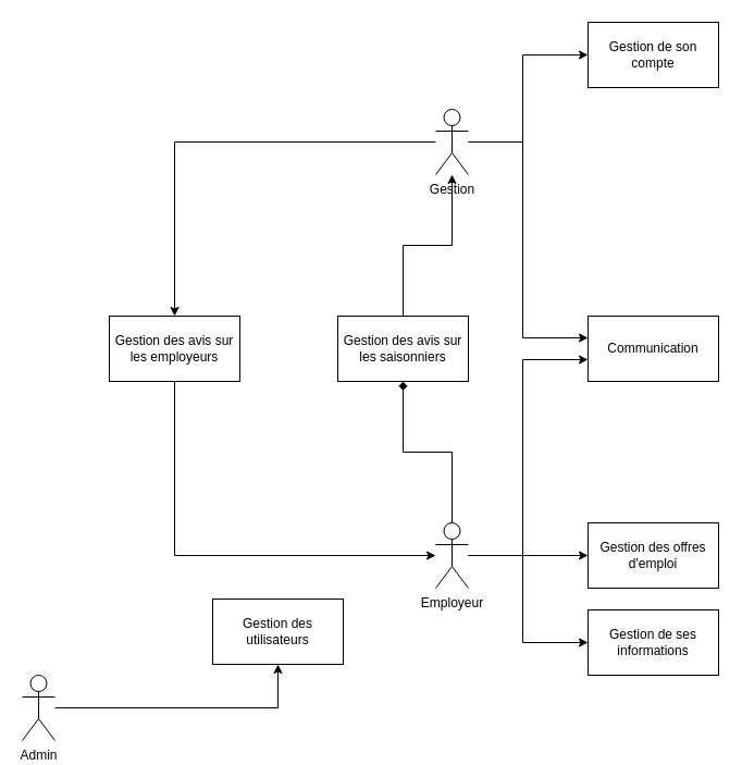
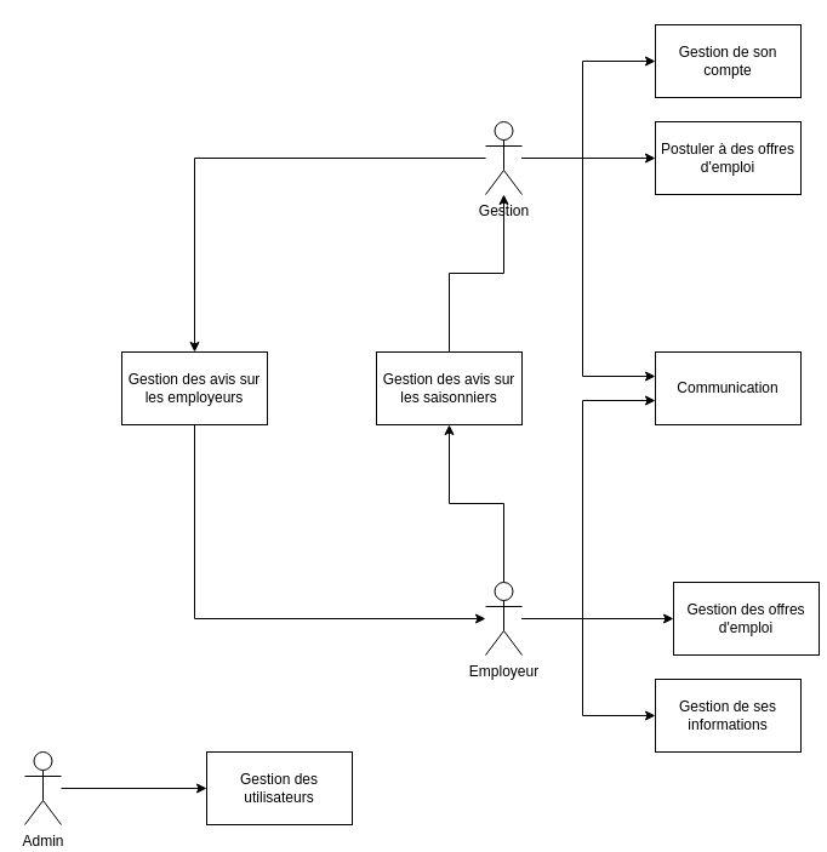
  <mxCell id="0" />
  <mxCell id="1" parent="0" />
+ <mxCell id="2" value="" style="edgeStyle=orthogonalEdgeStyle;rounded=0;orthogonalLoop=1;jettySize=auto;html=1;" edge="1" parent="1" source="6" target="16"><mxGeometry relative="1" as="geometry" /></mxCell>
  <mxCell id="3" style="edgeStyle=orthogonalEdgeStyle;rounded=0;orthogonalLoop=1;jettySize=auto;html=1;" edge="1" parent="1" source="6" target="17"><mxGeometry relative="1" as="geometry"><Array as="points"><mxPoint x="480" y="130" /><mxPoint x="480" y="310" /></Array></mxGeometry></mxCell>
  <mxCell id="4" style="edgeStyle=orthogonalEdgeStyle;rounded=0;orthogonalLoop=1;jettySize=auto;html=1;" edge="1" parent="1" source="6" target="18"><mxGeometry relative="1" as="geometry"><Array as="points"><mxPoint x="480" y="130" /><mxPoint x="480" y="50" /></Array></mxGeometry></mxCell>
  <mxCell id="5" style="edgeStyle=orthogonalEdgeStyle;rounded=0;orthogonalLoop=1;jettySize=auto;html=1;" edge="1" parent="1" source="6" target="23"><mxGeometry relative="1" as="geometry" /></mxCell>
  <mxCell id="6" value="&lt;div&gt;Gestion&lt;/div&gt;" style="shape=umlActor;verticalLabelPosition=bottom;verticalAlign=top;html=1;outlineConnect=0;" vertex="1" parent="1"><mxGeometry x="400" y="100" width="30" height="60" as="geometry" /></mxCell>
  <mxCell id="7" style="edgeStyle=orthogonalEdgeStyle;rounded=0;orthogonalLoop=1;jettySize=auto;html=1;" edge="1" parent="1" source="8" target="15"><mxGeometry relative="1" as="geometry" /></mxCell>
  <mxCell id="8" value="Admin" style="shape=umlActor;verticalLabelPosition=bottom;verticalAlign=top;html=1;outlineConnect=0;" vertex="1" parent="1"><mxGeometry x="20" y="620" width="30" height="60" as="geometry" /></mxCell>
  <mxCell id="9" style="edgeStyle=orthogonalEdgeStyle;rounded=0;orthogonalLoop=1;jettySize=auto;html=1;" edge="1" parent="1" source="13" target="14"><mxGeometry relative="1" as="geometry" /></mxCell>
  <mxCell id="10" style="edgeStyle=orthogonalEdgeStyle;rounded=0;orthogonalLoop=1;jettySize=auto;html=1;" edge="1" parent="1" source="13" target="17"><mxGeometry relative="1" as="geometry"><Array as="points"><mxPoint x="480" y="510" /><mxPoint x="480" y="330" /></Array></mxGeometry></mxCell>
  <mxCell id="11" style="edgeStyle=orthogonalEdgeStyle;rounded=0;orthogonalLoop=1;jettySize=auto;html=1;" edge="1" parent="1" source="13" target="19"><mxGeometry relative="1" as="geometry"><Array as="points"><mxPoint x="480" y="510" /><mxPoint x="480" y="590" /></Array></mxGeometry></mxCell>
- <mxCell id="12" style="edgeStyle=orthogonalEdgeStyle;rounded=0;orthogonalLoop=1;jettySize=auto;html=1;endArrow=diamond;" edge="1" parent="1" source="13" target="21"><mxGeometry relative="1" as="geometry" /></mxCell>
+ <mxCell id="12" style="edgeStyle=orthogonalEdgeStyle;rounded=0;orthogonalLoop=1;jettySize=auto;html=1;" edge="1" parent="1" source="13" target="21"><mxGeometry relative="1" as="geometry" /></mxCell>
  <mxCell id="13" value="Employeur" style="shape=umlActor;verticalLabelPosition=bottom;verticalAlign=top;html=1;outlineConnect=0;" vertex="1" parent="1"><mxGeometry x="400" y="480" width="30" height="60" as="geometry" /></mxCell>
- <mxCell id="14" value="Gestion des offres d'emploi" style="rounded=0;whiteSpace=wrap;html=1;" vertex="1" parent="1"><mxGeometry x="540" y="480" width="120" height="60" as="geometry" /></mxCell>
- <mxCell id="15" value="Gestion des utilisateurs" style="rounded=0;whiteSpace=wrap;html=1;" vertex="1" parent="1"><mxGeometry x="195" y="550" width="120" height="60" as="geometry" /></mxCell>
+ <mxCell id="14" value="Gestion des offres d'emploi" style="rounded=0;whiteSpace=wrap;html=1;" vertex="1" parent="1"><mxGeometry x="555" y="480" width="120" height="60" as="geometry" /></mxCell>
+ <mxCell id="15" value="Gestion des utilisateurs" style="rounded=0;whiteSpace=wrap;html=1;" vertex="1" parent="1"><mxGeometry x="170" y="620" width="120" height="60" as="geometry" /></mxCell>
+ <mxCell id="16" value="Postuler à des offres d'emploi" style="rounded=0;whiteSpace=wrap;html=1;" vertex="1" parent="1"><mxGeometry x="540" y="100" width="120" height="60" as="geometry" /></mxCell>
  <mxCell id="17" value="Communication" style="rounded=0;whiteSpace=wrap;html=1;" vertex="1" parent="1"><mxGeometry x="540" y="290" width="120" height="60" as="geometry" /></mxCell>
  <mxCell id="18" value="Gestion de son compte" style="rounded=0;whiteSpace=wrap;html=1;" vertex="1" parent="1"><mxGeometry x="540" y="20" width="120" height="60" as="geometry" /></mxCell>
  <mxCell id="19" value="Gestion de ses informations" style="rounded=0;whiteSpace=wrap;html=1;" vertex="1" parent="1"><mxGeometry x="540" y="560" width="120" height="60" as="geometry" /></mxCell>
  <mxCell id="20" style="edgeStyle=orthogonalEdgeStyle;rounded=0;orthogonalLoop=1;jettySize=auto;html=1;" edge="1" parent="1" source="21" target="6"><mxGeometry relative="1" as="geometry" /></mxCell>
  <mxCell id="21" value="Gestion des avis sur les saisonniers" style="rounded=0;whiteSpace=wrap;html=1;" vertex="1" parent="1"><mxGeometry x="310" y="290" width="120" height="60" as="geometry" /></mxCell>
  <mxCell id="22" style="edgeStyle=orthogonalEdgeStyle;rounded=0;orthogonalLoop=1;jettySize=auto;html=1;" edge="1" parent="1" source="23" target="13"><mxGeometry relative="1" as="geometry"><Array as="points"><mxPoint x="160" y="510" /></Array></mxGeometry></mxCell>
  <mxCell id="23" value="Gestion des avis sur les employeurs" style="rounded=0;whiteSpace=wrap;html=1;" vertex="1" parent="1"><mxGeometry x="100" y="290" width="120" height="60" as="geometry" /></mxCell>
